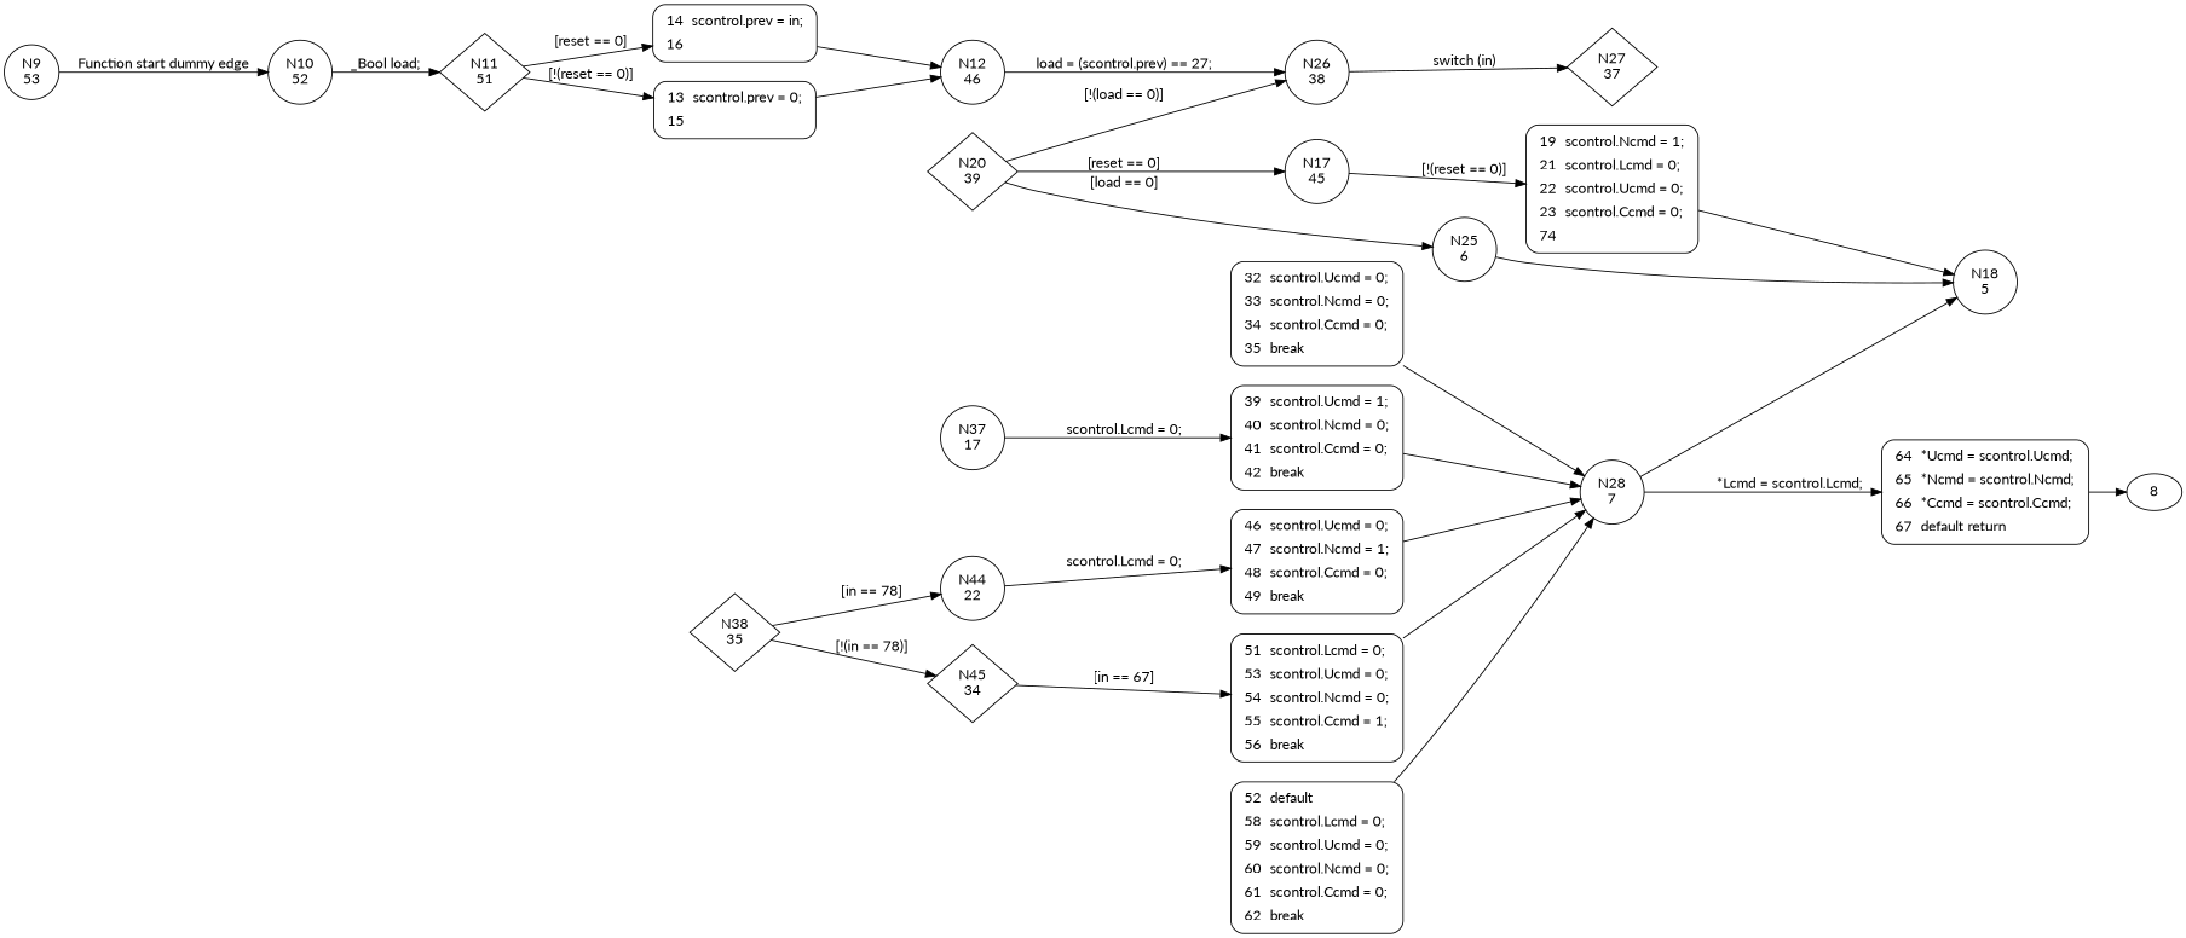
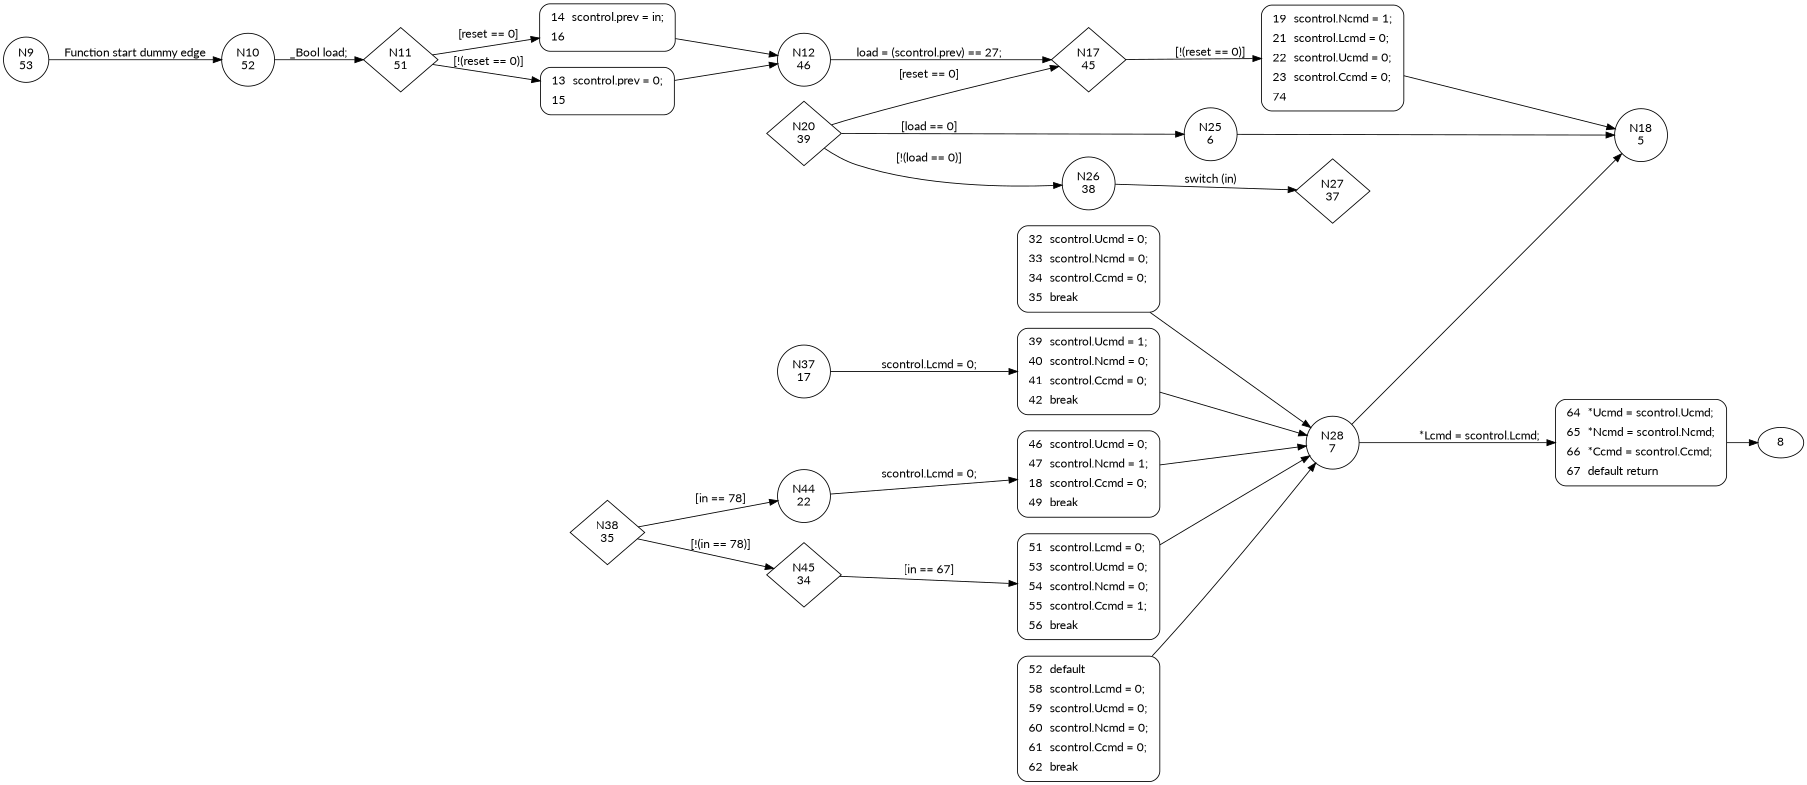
  digraph {
    fontname=Lato
    rankdir=LR
    node [fontname=Lato shape=circle]
    edge [fontname=Lato]
    n1 [label="N9\n53"]
    n2 [label="N10\n52"]
    n3 [label="N11\n51" shape=diamond]
    n4 [fillcolor=white label=<<table border="0" cellborder="0" cellpadding="3" bgcolor="white"><tr><td align="right">14</td><td align="left">scontrol.prev = in;</td></tr><tr><td align="right">16</td><td align="left"></td></tr></table>> penwidth=1 shape=Mrecord style="filled,bold"]
    n5 [fillcolor=white label=<<table border="0" cellborder="0" cellpadding="3" bgcolor="white"><tr><td align="right">13</td><td align="left">scontrol.prev = 0;</td></tr><tr><td align="right">15</td><td align="left"></td></tr></table>> penwidth=1 shape=Mrecord style="filled,bold"]
    n6 [label="N12\n46"]
-   n7 [label="N17\n45"]
+   n7 [label="N17\n45" shape=diamond]
    n8 [fillcolor=white label=<<table border="0" cellborder="0" cellpadding="3" bgcolor="white"><tr><td align="right">19</td><td align="left">scontrol.Ncmd = 1;</td></tr><tr><td align="right">21</td><td align="left">scontrol.Lcmd = 0;</td></tr><tr><td align="right">22</td><td align="left">scontrol.Ucmd = 0;</td></tr><tr><td align="right">23</td><td align="left">scontrol.Ccmd = 0;</td></tr><tr><td align="right">74</td><td align="left"></td></tr></table>> penwidth=1 shape=Mrecord style="filled,bold"]
    n9 [label="N20\n39" shape=diamond]
    n10 [label="N25\n6"]
    n11 [label="N26\n38"]
    n12 [label="N18\n5"]
    n13 [label="N27\n37" shape=diamond]
    n14 [fillcolor=white label=<<table border="0" cellborder="0" cellpadding="3" bgcolor="white"><tr><td align="right">64</td><td align="left">*Ucmd = scontrol.Ucmd;</td></tr><tr><td align="right">65</td><td align="left">*Ncmd = scontrol.Ncmd;</td></tr><tr><td align="right">66</td><td align="left">*Ccmd = scontrol.Ccmd;</td></tr><tr><td align="right">67</td><td align="left">default return</td></tr></table>> penwidth=1 shape=Mrecord style="filled,bold"]
    8 [shape=""]
    n16 [fillcolor=white label=<<table border="0" cellborder="0" cellpadding="3" bgcolor="white"><tr><td align="right">32</td><td align="left">scontrol.Ucmd = 0;</td></tr><tr><td align="right">33</td><td align="left">scontrol.Ncmd = 0;</td></tr><tr><td align="right">34</td><td align="left">scontrol.Ccmd = 0;</td></tr><tr><td align="right">35</td><td align="left">break</td></tr></table>> penwidth=1 shape=Mrecord style="filled,bold"]
    n17 [label="N28\n7"]
    n18 [label="N37\n17"]
    n19 [fillcolor=white label=<<table border="0" cellborder="0" cellpadding="3" bgcolor="white"><tr><td align="right">39</td><td align="left">scontrol.Ucmd = 1;</td></tr><tr><td align="right">40</td><td align="left">scontrol.Ncmd = 0;</td></tr><tr><td align="right">41</td><td align="left">scontrol.Ccmd = 0;</td></tr><tr><td align="right">42</td><td align="left">break</td></tr></table>> penwidth=1 shape=Mrecord style="filled,bold"]
    n20 [label="N38\n35" shape=diamond]
    n21 [label="N44\n22"]
    n22 [label="N45\n34" shape=diamond]
-   n23 [fillcolor=white label=<<table border="0" cellborder="0" cellpadding="3" bgcolor="white"><tr><td align="right">46</td><td align="left">scontrol.Ucmd = 0;</td></tr><tr><td align="right">47</td><td align="left">scontrol.Ncmd = 1;</td></tr><tr><td align="right">48</td><td align="left">scontrol.Ccmd = 0;</td></tr><tr><td align="right">49</td><td align="left">break</td></tr></table>> penwidth=1 shape=Mrecord style="filled,bold"]
+   n23 [fillcolor=white label=<<table border="0" cellborder="0" cellpadding="3" bgcolor="white"><tr><td align="right">46</td><td align="left">scontrol.Ucmd = 0;</td></tr><tr><td align="right">47</td><td align="left">scontrol.Ncmd = 1;</td></tr><tr><td align="right">18</td><td align="left">scontrol.Ccmd = 0;</td></tr><tr><td align="right">49</td><td align="left">break</td></tr></table>> penwidth=1 shape=Mrecord style="filled,bold"]
    n24 [fillcolor=white label=<<table border="0" cellborder="0" cellpadding="3" bgcolor="white"><tr><td align="right">51</td><td align="left">scontrol.Lcmd = 0;</td></tr><tr><td align="right">53</td><td align="left">scontrol.Ucmd = 0;</td></tr><tr><td align="right">54</td><td align="left">scontrol.Ncmd = 0;</td></tr><tr><td align="right">55</td><td align="left">scontrol.Ccmd = 1;</td></tr><tr><td align="right">56</td><td align="left">break</td></tr></table>> penwidth=1 shape=Mrecord style="filled,bold"]
    n25 [fillcolor=white label=<<table border="0" cellborder="0" cellpadding="3" bgcolor="white"><tr><td align="right">52</td><td align="left">default</td></tr><tr><td align="right">58</td><td align="left">scontrol.Lcmd = 0;</td></tr><tr><td align="right">59</td><td align="left">scontrol.Ucmd = 0;</td></tr><tr><td align="right">60</td><td align="left">scontrol.Ncmd = 0;</td></tr><tr><td align="right">61</td><td align="left">scontrol.Ccmd = 0;</td></tr><tr><td align="right">62</td><td align="left">break</td></tr></table>> penwidth=1 shape=Mrecord style="filled,bold"]
    n1 -> n2 [label="Function start dummy edge"]
    n2 -> n3 [label="_Bool load;"]
    n3 -> n4 [label="[reset == 0]"]
    n3 -> n5 [label="[!(reset == 0)]"]
    n4 -> n6
    n5 -> n6
-   n6 -> n11 [label="load = (scontrol.prev) == 27;"]
+   n6 -> n7 [label="load = (scontrol.prev) == 27;"]
    n7 -> n8 [label="[!(reset == 0)]"]
    n8 -> n12
    n9 -> n7 [label="[reset == 0]"]
    n9 -> n10 [label="[load == 0]"]
    n9 -> n11 [label="[!(load == 0)]"]
    n10 -> n12
    n11 -> n13 [label="switch (in)"]
    n14 -> 8
    n16 -> n17
    n17 -> n12
    n17 -> n14 [label="*Lcmd = scontrol.Lcmd;"]
    n18 -> n19 [label="scontrol.Lcmd = 0;"]
    n19 -> n17
    n20 -> n21 [label="[in == 78]"]
    n20 -> n22 [label="[!(in == 78)]"]
    n21 -> n23 [label="scontrol.Lcmd = 0;"]
    n22 -> n24 [label="[in == 67]"]
    n23 -> n17
    n24 -> n17
    n25 -> n17
  }
